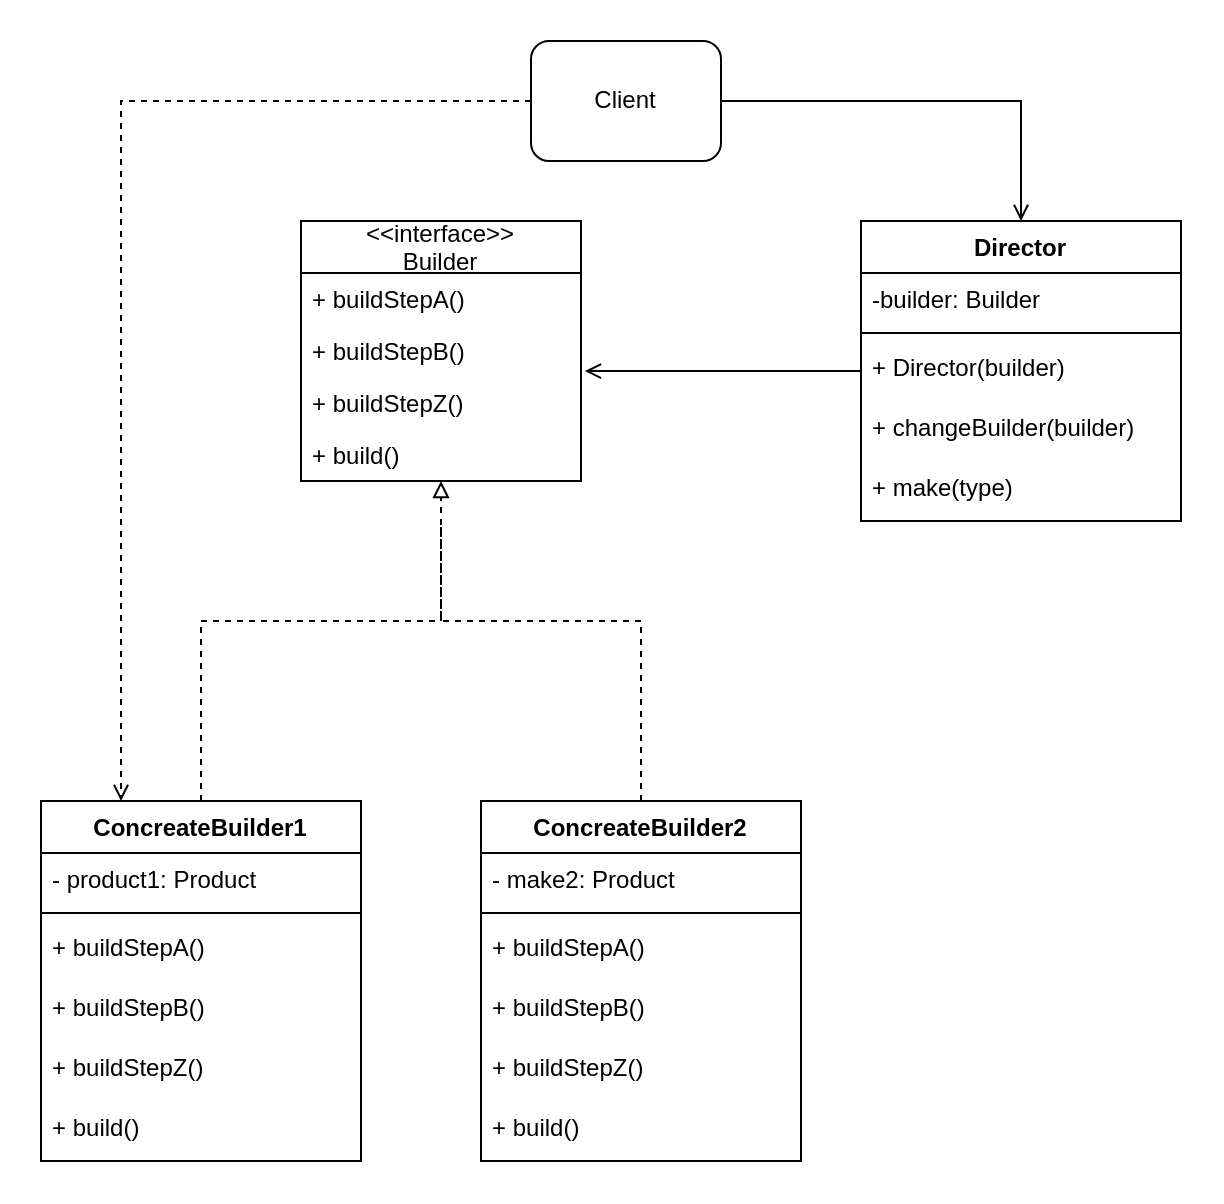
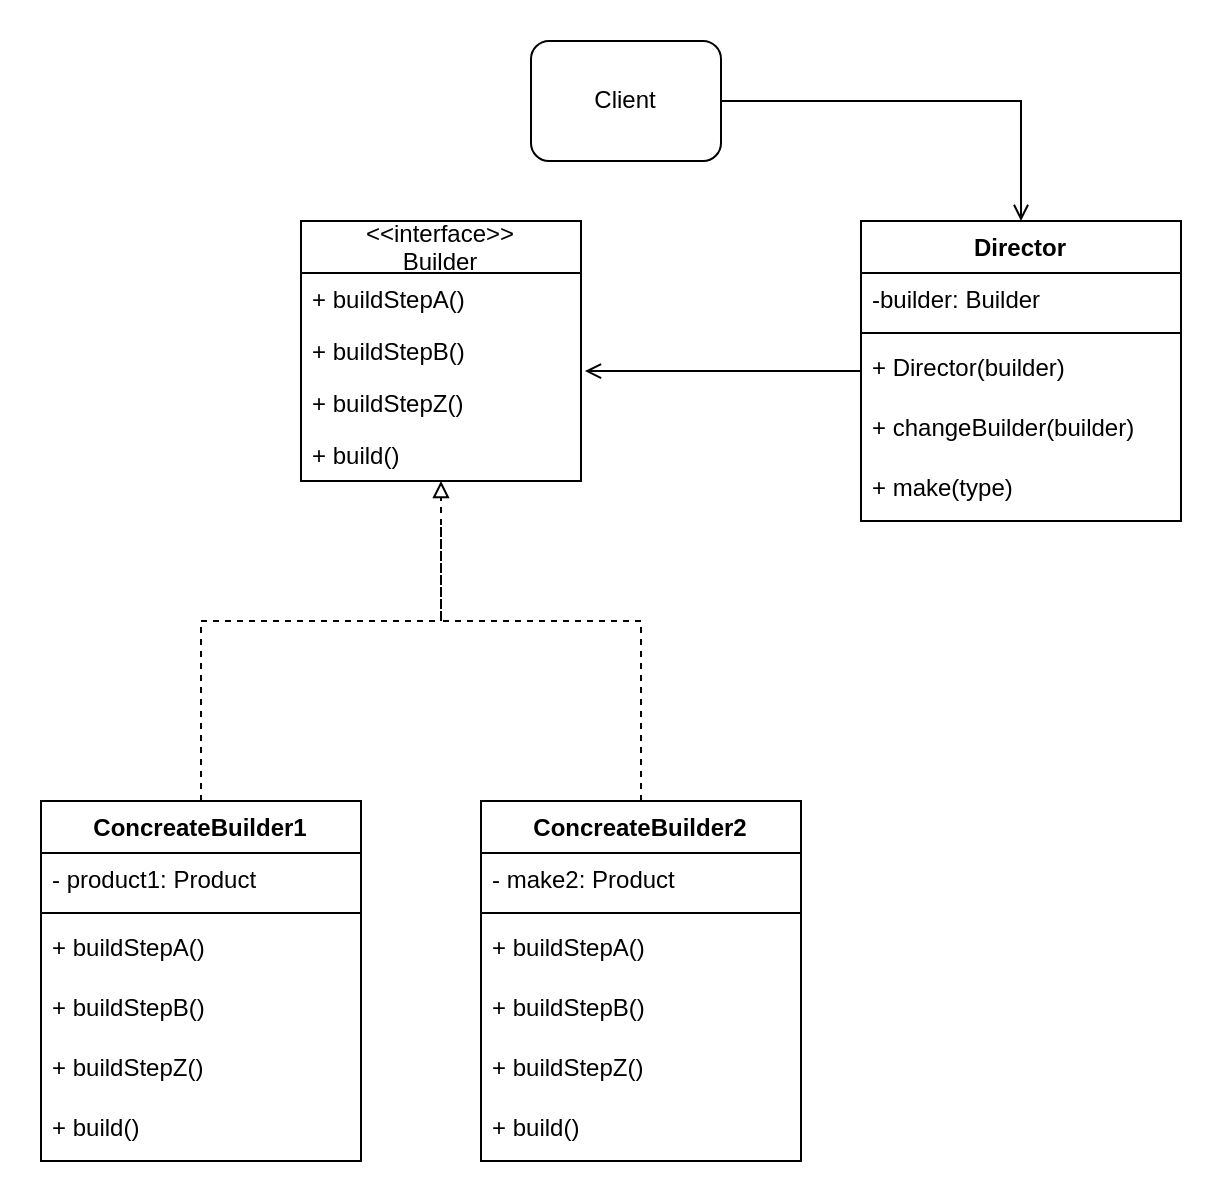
  <mxCell id="0" />
  <mxCell id="1" parent="0" />
  <mxCell id="2" style="edgeStyle=orthogonalEdgeStyle;rounded=0;orthogonalLoop=1;jettySize=auto;html=1;exitX=0.5;exitY=0;exitDx=0;exitDy=0;dashed=1;startArrow=none;startFill=0;endArrow=none;endFill=0;" parent="1" source="11" edge="1"><mxGeometry relative="1" as="geometry"><mxPoint x="220" y="260" as="targetPoint" /><Array as="points"><mxPoint x="320" y="310" /><mxPoint x="220" y="310" /></Array></mxGeometry></mxCell>
  <mxCell id="3" style="edgeStyle=orthogonalEdgeStyle;rounded=0;orthogonalLoop=1;jettySize=auto;html=1;exitX=0.5;exitY=0;exitDx=0;exitDy=0;entryX=0.5;entryY=1;entryDx=0;entryDy=0;entryPerimeter=0;dashed=1;endArrow=block;endFill=0;" parent="1" source="4" target="28" edge="1"><mxGeometry relative="1" as="geometry"><Array as="points"><mxPoint x="100" y="310" /><mxPoint x="220" y="310" /></Array></mxGeometry></mxCell>
  <mxCell id="4" value="ConcreateBuilder1" style="swimlane;fontStyle=1;align=center;verticalAlign=top;childLayout=stackLayout;horizontal=1;startSize=26;horizontalStack=0;resizeParent=1;resizeParentMax=0;resizeLast=0;collapsible=1;marginBottom=0;direction=east;" parent="1" vertex="1"><mxGeometry x="20" y="400" width="160" height="180" as="geometry"><mxRectangle x="540" y="281" width="80" height="26" as="alternateBounds" /></mxGeometry></mxCell>
  <mxCell id="5" value="- product1: Product&#10;" style="text;strokeColor=none;fillColor=none;align=left;verticalAlign=top;spacingLeft=4;spacingRight=4;overflow=hidden;rotatable=0;points=[[0,0.5],[1,0.5]];portConstraint=eastwest;" parent="4" vertex="1"><mxGeometry y="26" width="160" height="26" as="geometry" /></mxCell>
  <mxCell id="6" value="" style="line;strokeWidth=1;fillColor=none;align=left;verticalAlign=middle;spacingTop=-1;spacingLeft=3;spacingRight=3;rotatable=0;labelPosition=right;points=[];portConstraint=eastwest;" parent="4" vertex="1"><mxGeometry y="52" width="160" height="8" as="geometry" /></mxCell>
  <mxCell id="7" value="+ buildStepA()" style="text;strokeColor=none;fillColor=none;align=left;verticalAlign=top;spacingLeft=4;spacingRight=4;overflow=hidden;rotatable=0;points=[[0,0.5],[1,0.5]];portConstraint=eastwest;" parent="4" vertex="1"><mxGeometry y="60" width="160" height="30" as="geometry" /></mxCell>
  <mxCell id="8" value="+ buildStepB()" style="text;strokeColor=none;fillColor=none;align=left;verticalAlign=top;spacingLeft=4;spacingRight=4;overflow=hidden;rotatable=0;points=[[0,0.5],[1,0.5]];portConstraint=eastwest;" parent="4" vertex="1"><mxGeometry y="90" width="160" height="30" as="geometry" /></mxCell>
  <mxCell id="9" value="+ buildStepZ()" style="text;strokeColor=none;fillColor=none;align=left;verticalAlign=top;spacingLeft=4;spacingRight=4;overflow=hidden;rotatable=0;points=[[0,0.5],[1,0.5]];portConstraint=eastwest;" parent="4" vertex="1"><mxGeometry y="120" width="160" height="30" as="geometry" /></mxCell>
  <mxCell id="10" value="+ build()" style="text;strokeColor=none;fillColor=none;align=left;verticalAlign=top;spacingLeft=4;spacingRight=4;overflow=hidden;rotatable=0;points=[[0,0.5],[1,0.5]];portConstraint=eastwest;" parent="4" vertex="1"><mxGeometry y="150" width="160" height="30" as="geometry" /></mxCell>
  <mxCell id="11" value="ConcreateBuilder2" style="swimlane;fontStyle=1;align=center;verticalAlign=top;childLayout=stackLayout;horizontal=1;startSize=26;horizontalStack=0;resizeParent=1;resizeParentMax=0;resizeLast=0;collapsible=1;marginBottom=0;direction=east;" parent="1" vertex="1"><mxGeometry x="240" y="400" width="160" height="180" as="geometry"><mxRectangle x="540" y="281" width="80" height="26" as="alternateBounds" /></mxGeometry></mxCell>
  <mxCell id="12" value="- make2: Product&#10;" style="text;strokeColor=none;fillColor=none;align=left;verticalAlign=top;spacingLeft=4;spacingRight=4;overflow=hidden;rotatable=0;points=[[0,0.5],[1,0.5]];portConstraint=eastwest;" parent="11" vertex="1"><mxGeometry y="26" width="160" height="26" as="geometry" /></mxCell>
  <mxCell id="13" value="" style="line;strokeWidth=1;fillColor=none;align=left;verticalAlign=middle;spacingTop=-1;spacingLeft=3;spacingRight=3;rotatable=0;labelPosition=right;points=[];portConstraint=eastwest;" parent="11" vertex="1"><mxGeometry y="52" width="160" height="8" as="geometry" /></mxCell>
  <mxCell id="14" value="+ buildStepA()" style="text;strokeColor=none;fillColor=none;align=left;verticalAlign=top;spacingLeft=4;spacingRight=4;overflow=hidden;rotatable=0;points=[[0,0.5],[1,0.5]];portConstraint=eastwest;" parent="11" vertex="1"><mxGeometry y="60" width="160" height="30" as="geometry" /></mxCell>
  <mxCell id="15" value="+ buildStepB()" style="text;strokeColor=none;fillColor=none;align=left;verticalAlign=top;spacingLeft=4;spacingRight=4;overflow=hidden;rotatable=0;points=[[0,0.5],[1,0.5]];portConstraint=eastwest;" parent="11" vertex="1"><mxGeometry y="90" width="160" height="30" as="geometry" /></mxCell>
  <mxCell id="16" value="+ buildStepZ()" style="text;strokeColor=none;fillColor=none;align=left;verticalAlign=top;spacingLeft=4;spacingRight=4;overflow=hidden;rotatable=0;points=[[0,0.5],[1,0.5]];portConstraint=eastwest;" parent="11" vertex="1"><mxGeometry y="120" width="160" height="30" as="geometry" /></mxCell>
  <mxCell id="17" value="+ build()" style="text;strokeColor=none;fillColor=none;align=left;verticalAlign=top;spacingLeft=4;spacingRight=4;overflow=hidden;rotatable=0;points=[[0,0.5],[1,0.5]];portConstraint=eastwest;" parent="11" vertex="1"><mxGeometry y="150" width="160" height="30" as="geometry" /></mxCell>
  <mxCell id="18" value="Director" style="swimlane;fontStyle=1;align=center;verticalAlign=top;childLayout=stackLayout;horizontal=1;startSize=26;horizontalStack=0;resizeParent=1;resizeParentMax=0;resizeLast=0;collapsible=1;marginBottom=0;direction=east;" parent="1" vertex="1"><mxGeometry x="430" y="110" width="160" height="150" as="geometry"><mxRectangle x="540" y="281" width="80" height="26" as="alternateBounds" /></mxGeometry></mxCell>
  <mxCell id="19" value="-builder: Builder&#10;" style="text;strokeColor=none;fillColor=none;align=left;verticalAlign=top;spacingLeft=4;spacingRight=4;overflow=hidden;rotatable=0;points=[[0,0.5],[1,0.5]];portConstraint=eastwest;" parent="18" vertex="1"><mxGeometry y="26" width="160" height="26" as="geometry" /></mxCell>
  <mxCell id="20" value="" style="line;strokeWidth=1;fillColor=none;align=left;verticalAlign=middle;spacingTop=-1;spacingLeft=3;spacingRight=3;rotatable=0;labelPosition=right;points=[];portConstraint=eastwest;" parent="18" vertex="1"><mxGeometry y="52" width="160" height="8" as="geometry" /></mxCell>
  <mxCell id="21" value="+ Director(builder)" style="text;strokeColor=none;fillColor=none;align=left;verticalAlign=top;spacingLeft=4;spacingRight=4;overflow=hidden;rotatable=0;points=[[0,0.5],[1,0.5]];portConstraint=eastwest;" parent="18" vertex="1"><mxGeometry y="60" width="160" height="30" as="geometry" /></mxCell>
  <mxCell id="22" value="+ changeBuilder(builder)" style="text;strokeColor=none;fillColor=none;align=left;verticalAlign=top;spacingLeft=4;spacingRight=4;overflow=hidden;rotatable=0;points=[[0,0.5],[1,0.5]];portConstraint=eastwest;" parent="18" vertex="1"><mxGeometry y="90" width="160" height="30" as="geometry" /></mxCell>
  <mxCell id="23" value="+ make(type)" style="text;strokeColor=none;fillColor=none;align=left;verticalAlign=top;spacingLeft=4;spacingRight=4;overflow=hidden;rotatable=0;points=[[0,0.5],[1,0.5]];portConstraint=eastwest;" parent="18" vertex="1"><mxGeometry y="120" width="160" height="30" as="geometry" /></mxCell>
  <mxCell id="24" value="&lt;&lt;interface&gt;&gt;&#10;Builder" style="swimlane;fontStyle=0;childLayout=stackLayout;horizontal=1;startSize=26;fillColor=none;horizontalStack=0;resizeParent=1;resizeParentMax=0;resizeLast=0;collapsible=1;marginBottom=0;" parent="1" vertex="1"><mxGeometry x="150" y="110" width="140" height="130" as="geometry" /></mxCell>
  <mxCell id="25" value="+ buildStepA()&#10;" style="text;strokeColor=none;fillColor=none;align=left;verticalAlign=top;spacingLeft=4;spacingRight=4;overflow=hidden;rotatable=0;points=[[0,0.5],[1,0.5]];portConstraint=eastwest;" parent="24" vertex="1"><mxGeometry y="26" width="140" height="26" as="geometry" /></mxCell>
  <mxCell id="26" value="+ buildStepB()" style="text;strokeColor=none;fillColor=none;align=left;verticalAlign=top;spacingLeft=4;spacingRight=4;overflow=hidden;rotatable=0;points=[[0,0.5],[1,0.5]];portConstraint=eastwest;" parent="24" vertex="1"><mxGeometry y="52" width="140" height="26" as="geometry" /></mxCell>
  <mxCell id="27" value="+ buildStepZ()" style="text;strokeColor=none;fillColor=none;align=left;verticalAlign=top;spacingLeft=4;spacingRight=4;overflow=hidden;rotatable=0;points=[[0,0.5],[1,0.5]];portConstraint=eastwest;" parent="24" vertex="1"><mxGeometry y="78" width="140" height="26" as="geometry" /></mxCell>
  <mxCell id="28" value="+ build()" style="text;strokeColor=none;fillColor=none;align=left;verticalAlign=top;spacingLeft=4;spacingRight=4;overflow=hidden;rotatable=0;points=[[0,0.5],[1,0.5]];portConstraint=eastwest;" parent="24" vertex="1"><mxGeometry y="104" width="140" height="26" as="geometry" /></mxCell>
  <mxCell id="29" style="edgeStyle=orthogonalEdgeStyle;rounded=0;orthogonalLoop=1;jettySize=auto;html=1;exitX=1;exitY=0.5;exitDx=0;exitDy=0;entryX=0.5;entryY=0;entryDx=0;entryDy=0;startArrow=none;startFill=0;endArrow=open;endFill=0;" parent="1" source="31" target="18" edge="1"><mxGeometry relative="1" as="geometry" /></mxCell>
- <mxCell id="30" style="edgeStyle=orthogonalEdgeStyle;rounded=0;orthogonalLoop=1;jettySize=auto;html=1;exitX=0;exitY=0.5;exitDx=0;exitDy=0;entryX=0.25;entryY=0;entryDx=0;entryDy=0;startArrow=none;startFill=0;endArrow=open;endFill=0;dashed=1;" parent="1" source="31" target="4" edge="1"><mxGeometry relative="1" as="geometry" /></mxCell>
  <mxCell id="31" value="Client" style="rounded=1;whiteSpace=wrap;html=1;" parent="1" vertex="1"><mxGeometry x="265" y="20" width="95" height="60" as="geometry" /></mxCell>
  <mxCell id="32" style="edgeStyle=orthogonalEdgeStyle;rounded=0;orthogonalLoop=1;jettySize=auto;html=1;exitX=0;exitY=0.5;exitDx=0;exitDy=0;entryX=1.014;entryY=-0.115;entryDx=0;entryDy=0;entryPerimeter=0;endArrow=open;endFill=0;" edge="1" parent="1" source="21" target="27"><mxGeometry relative="1" as="geometry" /></mxCell>
